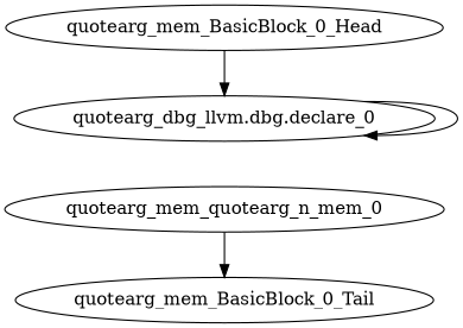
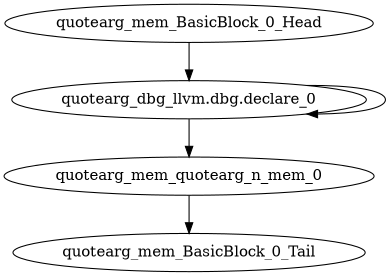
  digraph {
    quotearg_mem_quotearg_n_mem_0
    quotearg_mem_BasicBlock_0_Tail
    n3 [label="quotearg_dbg_llvm.dbg.declare_0"]
    quotearg_mem_BasicBlock_0_Head
    quotearg_mem_quotearg_n_mem_0 -> quotearg_mem_BasicBlock_0_Tail
+   n3 -> quotearg_mem_quotearg_n_mem_0
    n3 -> n3
    quotearg_mem_BasicBlock_0_Head -> n3
  }
